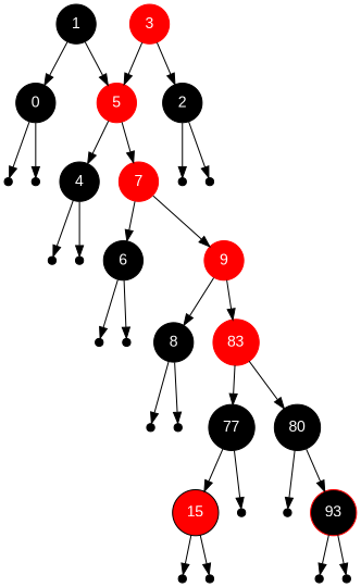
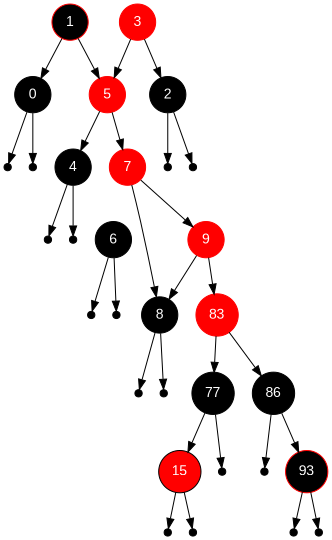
  digraph {
    node [fontname=Arial shape=point]
-   n1 [color=black fillcolor=black fontcolor=white label=1 shape=circle style=filled]
+   n1 [color=red fillcolor=black fontcolor=white label=1 shape=circle style=filled]
    n2 [color=black fillcolor=black fontcolor=white label=0 shape=circle style=filled]
    n3 [color=red fillcolor=red fontcolor=white label=5 shape=circle style=filled]
    null0xaaaaaaac12c0L [width=0.1]
    null0xaaaaaaac12c0R [width=0.1]
    n6 [color=red fillcolor=red fontcolor=white label=3 shape=circle style=filled]
    n7 [color=black fillcolor=black fontcolor=white label=2 shape=circle style=filled]
    null0xaaaaaaac1520L [width=0.1]
    null0xaaaaaaac1520R [width=0.1]
    n10 [color=black fillcolor=black fontcolor=white label=4 shape=circle style=filled]
    n11 [color=red fillcolor=red fontcolor=white label=7 shape=circle style=filled]
    null0xaaaaaaac1990L [width=0.1]
    null0xaaaaaaac1990R [width=0.1]
    n14 [color=black fillcolor=black fontcolor=white label=6 shape=circle style=filled]
    n15 [color=red fillcolor=red fontcolor=white label=9 shape=circle style=filled]
    null0xaaaaaaac19f0L [width=0.1]
    null0xaaaaaaac19f0R [width=0.1]
    n18 [color=black fillcolor=black fontcolor=white label=8 shape=circle style=filled]
    n19 [color=red fillcolor=red fontcolor=white label=83 shape=circle style=filled]
    null0xaaaaaaac1a50L [width=0.1]
    null0xaaaaaaac1a50R [width=0.1]
    n22 [color=black fillcolor=black fontcolor=white label=77 shape=circle style=filled]
-   n23 [color=black fillcolor=black fontcolor=white label=80 shape=circle style=filled]
+   n23 [color=black fillcolor=black fontcolor=white label=86 shape=circle style=filled]
    n24 [color=black fillcolor=red fontcolor=white label=15 shape=circle style=filled]
    null0xaaaaaaac1b10R [width=0.1]
    null0xaaaaaaac1ae0L [width=0.1]
    n27 [color=red fillcolor=black fontcolor=white label=93 shape=circle style=filled]
    null0xaaaaaaac1b40L [width=0.1]
    null0xaaaaaaac1b40R [width=0.1]
    null0xaaaaaaac1b70L [width=0.1]
    null0xaaaaaaac1b70R [width=0.1]
    n1 -> n2
    n1 -> n3
    n2 -> null0xaaaaaaac12c0L
    n2 -> null0xaaaaaaac12c0R
    n3 -> n10
    n3 -> n11
    n6 -> n3
    n6 -> n7
    n7 -> null0xaaaaaaac1520L
    n7 -> null0xaaaaaaac1520R
    n10 -> null0xaaaaaaac1990L
    n10 -> null0xaaaaaaac1990R
-   n11 -> n14
+   n11 -> n18
    n11 -> n15
    n14 -> null0xaaaaaaac19f0L
    n14 -> null0xaaaaaaac19f0R
    n15 -> n18
    n15 -> n19
    n18 -> null0xaaaaaaac1a50L
    n18 -> null0xaaaaaaac1a50R
    n19 -> n22
    n19 -> n23
    n22 -> n24
    n22 -> null0xaaaaaaac1b10R
    n23 -> null0xaaaaaaac1ae0L
    n23 -> n27
    n24 -> null0xaaaaaaac1b40L
    n24 -> null0xaaaaaaac1b40R
    n27 -> null0xaaaaaaac1b70L
    n27 -> null0xaaaaaaac1b70R
  }
